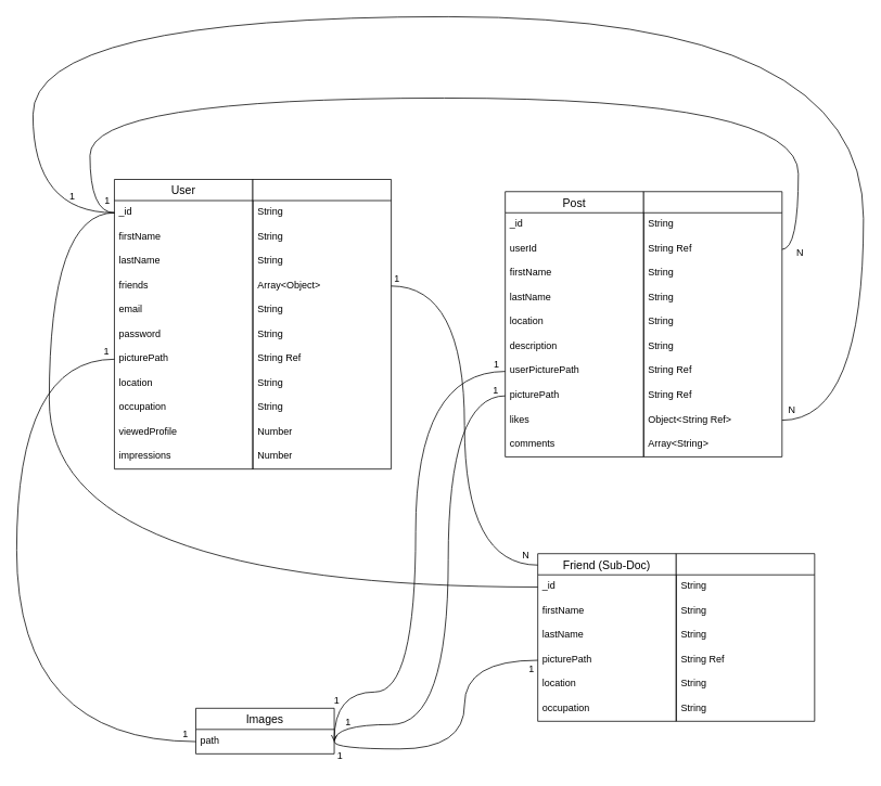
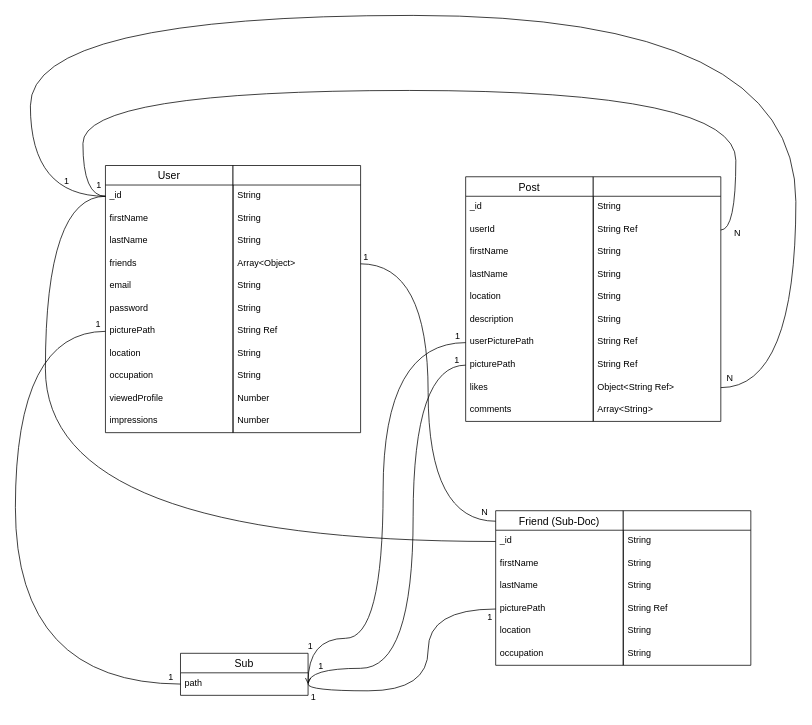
  <mxCell id="0" />
  <mxCell id="1" parent="0" />
  <mxCell id="2" value="User" style="swimlane;fontStyle=0;childLayout=stackLayout;horizontal=1;startSize=26;horizontalStack=0;resizeParent=1;resizeParentMax=0;resizeLast=0;collapsible=1;marginBottom=0;align=center;fontSize=14;" vertex="1" parent="1"><mxGeometry x="140" y="220" width="170" height="356" as="geometry"><mxRectangle x="320" y="560" width="60" height="30" as="alternateBounds" /></mxGeometry></mxCell>
  <mxCell id="3" value="_id" style="text;strokeColor=none;fillColor=none;spacingLeft=4;spacingRight=4;overflow=hidden;rotatable=0;points=[[0,0.5],[1,0.5]];portConstraint=eastwest;fontSize=12;" vertex="1" parent="2"><mxGeometry y="26" width="170" height="30" as="geometry" /></mxCell>
  <mxCell id="4" value="firstName" style="text;strokeColor=none;fillColor=none;spacingLeft=4;spacingRight=4;overflow=hidden;rotatable=0;points=[[0,0.5],[1,0.5]];portConstraint=eastwest;fontSize=12;" vertex="1" parent="2"><mxGeometry y="56" width="170" height="30" as="geometry" /></mxCell>
  <mxCell id="5" value="lastName    " style="text;strokeColor=none;fillColor=none;spacingLeft=4;spacingRight=4;overflow=hidden;rotatable=0;points=[[0,0.5],[1,0.5]];portConstraint=eastwest;fontSize=12;" vertex="1" parent="2"><mxGeometry y="86" width="170" height="30" as="geometry" /></mxCell>
  <mxCell id="6" value="friends" style="text;strokeColor=none;fillColor=none;spacingLeft=4;spacingRight=4;overflow=hidden;rotatable=0;points=[[0,0.5],[1,0.5]];portConstraint=eastwest;fontSize=12;" vertex="1" parent="2"><mxGeometry y="116" width="170" height="30" as="geometry" /></mxCell>
  <mxCell id="7" value="email" style="text;strokeColor=none;fillColor=none;spacingLeft=4;spacingRight=4;overflow=hidden;rotatable=0;points=[[0,0.5],[1,0.5]];portConstraint=eastwest;fontSize=12;" vertex="1" parent="2"><mxGeometry y="146" width="170" height="30" as="geometry" /></mxCell>
  <mxCell id="8" value="password" style="text;strokeColor=none;fillColor=none;spacingLeft=4;spacingRight=4;overflow=hidden;rotatable=0;points=[[0,0.5],[1,0.5]];portConstraint=eastwest;fontSize=12;" vertex="1" parent="2"><mxGeometry y="176" width="170" height="30" as="geometry" /></mxCell>
  <mxCell id="9" value="picturePath" style="text;strokeColor=none;fillColor=none;spacingLeft=4;spacingRight=4;overflow=hidden;rotatable=0;points=[[0,0.5],[1,0.5]];portConstraint=eastwest;fontSize=12;" vertex="1" parent="2"><mxGeometry y="206" width="170" height="30" as="geometry" /></mxCell>
  <mxCell id="10" value="location" style="text;strokeColor=none;fillColor=none;spacingLeft=4;spacingRight=4;overflow=hidden;rotatable=0;points=[[0,0.5],[1,0.5]];portConstraint=eastwest;fontSize=12;" vertex="1" parent="2"><mxGeometry y="236" width="170" height="30" as="geometry" /></mxCell>
  <mxCell id="11" value="occupation" style="text;strokeColor=none;fillColor=none;spacingLeft=4;spacingRight=4;overflow=hidden;rotatable=0;points=[[0,0.5],[1,0.5]];portConstraint=eastwest;fontSize=12;" vertex="1" parent="2"><mxGeometry y="266" width="170" height="30" as="geometry" /></mxCell>
  <mxCell id="12" value="viewedProfile" style="text;strokeColor=none;fillColor=none;spacingLeft=4;spacingRight=4;overflow=hidden;rotatable=0;points=[[0,0.5],[1,0.5]];portConstraint=eastwest;fontSize=12;" vertex="1" parent="2"><mxGeometry y="296" width="170" height="30" as="geometry" /></mxCell>
  <mxCell id="13" value="impressions" style="text;strokeColor=none;fillColor=none;spacingLeft=4;spacingRight=4;overflow=hidden;rotatable=0;points=[[0,0.5],[1,0.5]];portConstraint=eastwest;fontSize=12;" vertex="1" parent="2"><mxGeometry y="326" width="170" height="30" as="geometry" /></mxCell>
  <mxCell id="14" value="" style="swimlane;fontStyle=0;childLayout=stackLayout;horizontal=1;startSize=26;horizontalStack=0;resizeParent=1;resizeParentMax=0;resizeLast=0;collapsible=1;marginBottom=0;align=center;fontSize=14;" vertex="1" parent="1"><mxGeometry x="310" y="220" width="170" height="356" as="geometry"><mxRectangle x="320" y="560" width="60" height="30" as="alternateBounds" /></mxGeometry></mxCell>
  <mxCell id="15" value="String" style="text;strokeColor=none;fillColor=none;spacingLeft=4;spacingRight=4;overflow=hidden;rotatable=0;points=[[0,0.5],[1,0.5]];portConstraint=eastwest;fontSize=12;" vertex="1" parent="14"><mxGeometry y="26" width="170" height="30" as="geometry" /></mxCell>
  <mxCell id="16" value="String" style="text;strokeColor=none;fillColor=none;spacingLeft=4;spacingRight=4;overflow=hidden;rotatable=0;points=[[0,0.5],[1,0.5]];portConstraint=eastwest;fontSize=12;" vertex="1" parent="14"><mxGeometry y="56" width="170" height="30" as="geometry" /></mxCell>
  <mxCell id="17" value="String" style="text;strokeColor=none;fillColor=none;spacingLeft=4;spacingRight=4;overflow=hidden;rotatable=0;points=[[0,0.5],[1,0.5]];portConstraint=eastwest;fontSize=12;" vertex="1" parent="14"><mxGeometry y="86" width="170" height="30" as="geometry" /></mxCell>
  <mxCell id="18" value="Array&lt;Object&gt;" style="text;strokeColor=none;fillColor=none;spacingLeft=4;spacingRight=4;overflow=hidden;rotatable=0;points=[[0,0.5],[1,0.5]];portConstraint=eastwest;fontSize=12;" vertex="1" parent="14"><mxGeometry y="116" width="170" height="30" as="geometry" /></mxCell>
  <mxCell id="19" value="String" style="text;strokeColor=none;fillColor=none;spacingLeft=4;spacingRight=4;overflow=hidden;rotatable=0;points=[[0,0.5],[1,0.5]];portConstraint=eastwest;fontSize=12;" vertex="1" parent="14"><mxGeometry y="146" width="170" height="30" as="geometry" /></mxCell>
  <mxCell id="20" value="String" style="text;strokeColor=none;fillColor=none;spacingLeft=4;spacingRight=4;overflow=hidden;rotatable=0;points=[[0,0.5],[1,0.5]];portConstraint=eastwest;fontSize=12;" vertex="1" parent="14"><mxGeometry y="176" width="170" height="30" as="geometry" /></mxCell>
  <mxCell id="21" value="String Ref" style="text;strokeColor=none;fillColor=none;spacingLeft=4;spacingRight=4;overflow=hidden;rotatable=0;points=[[0,0.5],[1,0.5]];portConstraint=eastwest;fontSize=12;" vertex="1" parent="14"><mxGeometry y="206" width="170" height="30" as="geometry" /></mxCell>
  <mxCell id="22" value="String" style="text;strokeColor=none;fillColor=none;spacingLeft=4;spacingRight=4;overflow=hidden;rotatable=0;points=[[0,0.5],[1,0.5]];portConstraint=eastwest;fontSize=12;" vertex="1" parent="14"><mxGeometry y="236" width="170" height="30" as="geometry" /></mxCell>
  <mxCell id="23" value="String" style="text;strokeColor=none;fillColor=none;spacingLeft=4;spacingRight=4;overflow=hidden;rotatable=0;points=[[0,0.5],[1,0.5]];portConstraint=eastwest;fontSize=12;" vertex="1" parent="14"><mxGeometry y="266" width="170" height="30" as="geometry" /></mxCell>
  <mxCell id="24" value="Number" style="text;strokeColor=none;fillColor=none;spacingLeft=4;spacingRight=4;overflow=hidden;rotatable=0;points=[[0,0.5],[1,0.5]];portConstraint=eastwest;fontSize=12;" vertex="1" parent="14"><mxGeometry y="296" width="170" height="30" as="geometry" /></mxCell>
  <mxCell id="25" value="Number" style="text;strokeColor=none;fillColor=none;spacingLeft=4;spacingRight=4;overflow=hidden;rotatable=0;points=[[0,0.5],[1,0.5]];portConstraint=eastwest;fontSize=12;" vertex="1" parent="14"><mxGeometry y="326" width="170" height="30" as="geometry" /></mxCell>
  <mxCell id="26" value="Post" style="swimlane;fontStyle=0;childLayout=stackLayout;horizontal=1;startSize=26;horizontalStack=0;resizeParent=1;resizeParentMax=0;resizeLast=0;collapsible=1;marginBottom=0;align=center;fontSize=14;" vertex="1" parent="1"><mxGeometry x="620" y="235" width="170" height="326" as="geometry"><mxRectangle x="320" y="560" width="60" height="30" as="alternateBounds" /></mxGeometry></mxCell>
  <mxCell id="27" value="_id" style="text;strokeColor=none;fillColor=none;spacingLeft=4;spacingRight=4;overflow=hidden;rotatable=0;points=[[0,0.5],[1,0.5]];portConstraint=eastwest;fontSize=12;" vertex="1" parent="26"><mxGeometry y="26" width="170" height="30" as="geometry" /></mxCell>
  <mxCell id="28" value="userId" style="text;strokeColor=none;fillColor=none;spacingLeft=4;spacingRight=4;overflow=hidden;rotatable=0;points=[[0,0.5],[1,0.5]];portConstraint=eastwest;fontSize=12;" vertex="1" parent="26"><mxGeometry y="56" width="170" height="30" as="geometry" /></mxCell>
  <mxCell id="29" value="firstName" style="text;strokeColor=none;fillColor=none;spacingLeft=4;spacingRight=4;overflow=hidden;rotatable=0;points=[[0,0.5],[1,0.5]];portConstraint=eastwest;fontSize=12;" vertex="1" parent="26"><mxGeometry y="86" width="170" height="30" as="geometry" /></mxCell>
  <mxCell id="30" value="lastName" style="text;strokeColor=none;fillColor=none;spacingLeft=4;spacingRight=4;overflow=hidden;rotatable=0;points=[[0,0.5],[1,0.5]];portConstraint=eastwest;fontSize=12;" vertex="1" parent="26"><mxGeometry y="116" width="170" height="30" as="geometry" /></mxCell>
  <mxCell id="31" value="location" style="text;strokeColor=none;fillColor=none;spacingLeft=4;spacingRight=4;overflow=hidden;rotatable=0;points=[[0,0.5],[1,0.5]];portConstraint=eastwest;fontSize=12;" vertex="1" parent="26"><mxGeometry y="146" width="170" height="30" as="geometry" /></mxCell>
  <mxCell id="32" value="description" style="text;strokeColor=none;fillColor=none;spacingLeft=4;spacingRight=4;overflow=hidden;rotatable=0;points=[[0,0.5],[1,0.5]];portConstraint=eastwest;fontSize=12;" vertex="1" parent="26"><mxGeometry y="176" width="170" height="30" as="geometry" /></mxCell>
  <mxCell id="33" value="userPicturePath" style="text;strokeColor=none;fillColor=none;spacingLeft=4;spacingRight=4;overflow=hidden;rotatable=0;points=[[0,0.5],[1,0.5]];portConstraint=eastwest;fontSize=12;" vertex="1" parent="26"><mxGeometry y="206" width="170" height="30" as="geometry" /></mxCell>
  <mxCell id="34" value="picturePath" style="text;strokeColor=none;fillColor=none;spacingLeft=4;spacingRight=4;overflow=hidden;rotatable=0;points=[[0,0.5],[1,0.5]];portConstraint=eastwest;fontSize=12;" vertex="1" parent="26"><mxGeometry y="236" width="170" height="30" as="geometry" /></mxCell>
  <mxCell id="35" value="likes" style="text;strokeColor=none;fillColor=none;spacingLeft=4;spacingRight=4;overflow=hidden;rotatable=0;points=[[0,0.5],[1,0.5]];portConstraint=eastwest;fontSize=12;" vertex="1" parent="26"><mxGeometry y="266" width="170" height="30" as="geometry" /></mxCell>
  <mxCell id="36" value="comments" style="text;strokeColor=none;fillColor=none;spacingLeft=4;spacingRight=4;overflow=hidden;rotatable=0;points=[[0,0.5],[1,0.5]];portConstraint=eastwest;fontSize=12;" vertex="1" parent="26"><mxGeometry y="296" width="170" height="30" as="geometry" /></mxCell>
  <mxCell id="37" value="" style="swimlane;fontStyle=0;childLayout=stackLayout;horizontal=1;startSize=26;horizontalStack=0;resizeParent=1;resizeParentMax=0;resizeLast=0;collapsible=1;marginBottom=0;align=center;fontSize=14;" vertex="1" parent="1"><mxGeometry x="790" y="235" width="170" height="326" as="geometry"><mxRectangle x="320" y="560" width="60" height="30" as="alternateBounds" /></mxGeometry></mxCell>
  <mxCell id="38" value="String" style="text;strokeColor=none;fillColor=none;spacingLeft=4;spacingRight=4;overflow=hidden;rotatable=0;points=[[0,0.5],[1,0.5]];portConstraint=eastwest;fontSize=12;" vertex="1" parent="37"><mxGeometry y="26" width="170" height="30" as="geometry" /></mxCell>
  <mxCell id="39" value="String Ref" style="text;strokeColor=none;fillColor=none;spacingLeft=4;spacingRight=4;overflow=hidden;rotatable=0;points=[[0,0.5],[1,0.5]];portConstraint=eastwest;fontSize=12;" vertex="1" parent="37"><mxGeometry y="56" width="170" height="30" as="geometry" /></mxCell>
  <mxCell id="40" value="String" style="text;strokeColor=none;fillColor=none;spacingLeft=4;spacingRight=4;overflow=hidden;rotatable=0;points=[[0,0.5],[1,0.5]];portConstraint=eastwest;fontSize=12;" vertex="1" parent="37"><mxGeometry y="86" width="170" height="30" as="geometry" /></mxCell>
  <mxCell id="41" value="String" style="text;strokeColor=none;fillColor=none;spacingLeft=4;spacingRight=4;overflow=hidden;rotatable=0;points=[[0,0.5],[1,0.5]];portConstraint=eastwest;fontSize=12;" vertex="1" parent="37"><mxGeometry y="116" width="170" height="30" as="geometry" /></mxCell>
  <mxCell id="42" value="String" style="text;strokeColor=none;fillColor=none;spacingLeft=4;spacingRight=4;overflow=hidden;rotatable=0;points=[[0,0.5],[1,0.5]];portConstraint=eastwest;fontSize=12;" vertex="1" parent="37"><mxGeometry y="146" width="170" height="30" as="geometry" /></mxCell>
  <mxCell id="43" value="String" style="text;strokeColor=none;fillColor=none;spacingLeft=4;spacingRight=4;overflow=hidden;rotatable=0;points=[[0,0.5],[1,0.5]];portConstraint=eastwest;fontSize=12;" vertex="1" parent="37"><mxGeometry y="176" width="170" height="30" as="geometry" /></mxCell>
  <mxCell id="44" value="String Ref" style="text;strokeColor=none;fillColor=none;spacingLeft=4;spacingRight=4;overflow=hidden;rotatable=0;points=[[0,0.5],[1,0.5]];portConstraint=eastwest;fontSize=12;" vertex="1" parent="37"><mxGeometry y="206" width="170" height="30" as="geometry" /></mxCell>
  <mxCell id="45" value="String Ref" style="text;strokeColor=none;fillColor=none;spacingLeft=4;spacingRight=4;overflow=hidden;rotatable=0;points=[[0,0.5],[1,0.5]];portConstraint=eastwest;fontSize=12;" vertex="1" parent="37"><mxGeometry y="236" width="170" height="30" as="geometry" /></mxCell>
  <mxCell id="46" value="Object&lt;String Ref&gt;" style="text;strokeColor=none;fillColor=none;spacingLeft=4;spacingRight=4;overflow=hidden;rotatable=0;points=[[0,0.5],[1,0.5]];portConstraint=eastwest;fontSize=12;" vertex="1" parent="37"><mxGeometry y="266" width="170" height="30" as="geometry" /></mxCell>
  <mxCell id="47" value="Array&lt;String&gt;" style="text;strokeColor=none;fillColor=none;spacingLeft=4;spacingRight=4;overflow=hidden;rotatable=0;points=[[0,0.5],[1,0.5]];portConstraint=eastwest;fontSize=12;" vertex="1" parent="37"><mxGeometry y="296" width="170" height="30" as="geometry" /></mxCell>
  <mxCell id="48" value="Friend (Sub-Doc)" style="swimlane;fontStyle=0;childLayout=stackLayout;horizontal=1;startSize=26;horizontalStack=0;resizeParent=1;resizeParentMax=0;resizeLast=0;collapsible=1;marginBottom=0;align=center;fontSize=14;" vertex="1" parent="1"><mxGeometry x="660" y="680" width="170" height="206" as="geometry"><mxRectangle x="320" y="560" width="60" height="30" as="alternateBounds" /></mxGeometry></mxCell>
  <mxCell id="49" value="_id" style="text;strokeColor=none;fillColor=none;spacingLeft=4;spacingRight=4;overflow=hidden;rotatable=0;points=[[0,0.5],[1,0.5]];portConstraint=eastwest;fontSize=12;" vertex="1" parent="48"><mxGeometry y="26" width="170" height="30" as="geometry" /></mxCell>
  <mxCell id="50" value="firstName" style="text;strokeColor=none;fillColor=none;spacingLeft=4;spacingRight=4;overflow=hidden;rotatable=0;points=[[0,0.5],[1,0.5]];portConstraint=eastwest;fontSize=12;" vertex="1" parent="48"><mxGeometry y="56" width="170" height="30" as="geometry" /></mxCell>
  <mxCell id="51" value="lastName" style="text;strokeColor=none;fillColor=none;spacingLeft=4;spacingRight=4;overflow=hidden;rotatable=0;points=[[0,0.5],[1,0.5]];portConstraint=eastwest;fontSize=12;" vertex="1" parent="48"><mxGeometry y="86" width="170" height="30" as="geometry" /></mxCell>
  <mxCell id="52" value="picturePath" style="text;strokeColor=none;fillColor=none;spacingLeft=4;spacingRight=4;overflow=hidden;rotatable=0;points=[[0,0.5],[1,0.5]];portConstraint=eastwest;fontSize=12;" vertex="1" parent="48"><mxGeometry y="116" width="170" height="30" as="geometry" /></mxCell>
  <mxCell id="53" value="location" style="text;strokeColor=none;fillColor=none;spacingLeft=4;spacingRight=4;overflow=hidden;rotatable=0;points=[[0,0.5],[1,0.5]];portConstraint=eastwest;fontSize=12;" vertex="1" parent="48"><mxGeometry y="146" width="170" height="30" as="geometry" /></mxCell>
  <mxCell id="54" value="occupation" style="text;strokeColor=none;fillColor=none;spacingLeft=4;spacingRight=4;overflow=hidden;rotatable=0;points=[[0,0.5],[1,0.5]];portConstraint=eastwest;fontSize=12;" vertex="1" parent="48"><mxGeometry y="176" width="170" height="30" as="geometry" /></mxCell>
  <mxCell id="55" value="" style="swimlane;fontStyle=0;childLayout=stackLayout;horizontal=1;startSize=26;horizontalStack=0;resizeParent=1;resizeParentMax=0;resizeLast=0;collapsible=1;marginBottom=0;align=center;fontSize=14;" vertex="1" parent="1"><mxGeometry x="830" y="680" width="170" height="206" as="geometry"><mxRectangle x="320" y="560" width="60" height="30" as="alternateBounds" /></mxGeometry></mxCell>
  <mxCell id="56" value="String" style="text;strokeColor=none;fillColor=none;spacingLeft=4;spacingRight=4;overflow=hidden;rotatable=0;points=[[0,0.5],[1,0.5]];portConstraint=eastwest;fontSize=12;" vertex="1" parent="55"><mxGeometry y="26" width="170" height="30" as="geometry" /></mxCell>
  <mxCell id="57" value="String" style="text;strokeColor=none;fillColor=none;spacingLeft=4;spacingRight=4;overflow=hidden;rotatable=0;points=[[0,0.5],[1,0.5]];portConstraint=eastwest;fontSize=12;" vertex="1" parent="55"><mxGeometry y="56" width="170" height="30" as="geometry" /></mxCell>
  <mxCell id="58" value="String" style="text;strokeColor=none;fillColor=none;spacingLeft=4;spacingRight=4;overflow=hidden;rotatable=0;points=[[0,0.5],[1,0.5]];portConstraint=eastwest;fontSize=12;" vertex="1" parent="55"><mxGeometry y="86" width="170" height="30" as="geometry" /></mxCell>
  <mxCell id="59" value="String Ref" style="text;strokeColor=none;fillColor=none;spacingLeft=4;spacingRight=4;overflow=hidden;rotatable=0;points=[[0,0.5],[1,0.5]];portConstraint=eastwest;fontSize=12;" vertex="1" parent="55"><mxGeometry y="116" width="170" height="30" as="geometry" /></mxCell>
  <mxCell id="60" value="String" style="text;strokeColor=none;fillColor=none;spacingLeft=4;spacingRight=4;overflow=hidden;rotatable=0;points=[[0,0.5],[1,0.5]];portConstraint=eastwest;fontSize=12;" vertex="1" parent="55"><mxGeometry y="146" width="170" height="30" as="geometry" /></mxCell>
  <mxCell id="61" value="String" style="text;strokeColor=none;fillColor=none;spacingLeft=4;spacingRight=4;overflow=hidden;rotatable=0;points=[[0,0.5],[1,0.5]];portConstraint=eastwest;fontSize=12;" vertex="1" parent="55"><mxGeometry y="176" width="170" height="30" as="geometry" /></mxCell>
- <mxCell id="62" value="Images" style="swimlane;fontStyle=0;childLayout=stackLayout;horizontal=1;startSize=26;horizontalStack=0;resizeParent=1;resizeParentMax=0;resizeLast=0;collapsible=1;marginBottom=0;align=center;fontSize=14;" vertex="1" parent="1"><mxGeometry x="240" y="870" width="170" height="56" as="geometry"><mxRectangle x="320" y="560" width="60" height="30" as="alternateBounds" /></mxGeometry></mxCell>
+ <mxCell id="62" value="Sub" style="swimlane;fontStyle=0;childLayout=stackLayout;horizontal=1;startSize=26;horizontalStack=0;resizeParent=1;resizeParentMax=0;resizeLast=0;collapsible=1;marginBottom=0;align=center;fontSize=14;" vertex="1" parent="1"><mxGeometry x="240" y="870" width="170" height="56" as="geometry"><mxRectangle x="320" y="560" width="60" height="30" as="alternateBounds" /></mxGeometry></mxCell>
  <mxCell id="63" value="path" style="text;strokeColor=none;fillColor=none;spacingLeft=4;spacingRight=4;overflow=hidden;rotatable=0;points=[[0,0.5],[1,0.5]];portConstraint=eastwest;fontSize=12;" vertex="1" parent="62"><mxGeometry y="26" width="170" height="30" as="geometry" /></mxCell>
  <mxCell id="64" style="edgeStyle=orthogonalEdgeStyle;rounded=0;orthogonalLoop=1;jettySize=auto;html=1;entryX=1;entryY=0.5;entryDx=0;entryDy=0;endArrow=none;endFill=0;curved=1;exitX=0;exitY=0.5;exitDx=0;exitDy=0;" edge="1" parent="1" source="3" target="39"><mxGeometry relative="1" as="geometry"><Array as="points"><mxPoint y="261" x="110" /><mxPoint y="120" x="110" /><mxPoint x="980" y="120" /><mxPoint x="980" y="306" /></Array></mxGeometry></mxCell>
  <mxCell id="65" style="edgeStyle=orthogonalEdgeStyle;curved=1;rounded=0;orthogonalLoop=1;jettySize=auto;html=1;entryX=1;entryY=0.5;entryDx=0;entryDy=0;endArrow=none;endFill=0;exitX=0;exitY=0.5;exitDx=0;exitDy=0;" edge="1" parent="1" source="3" target="46"><mxGeometry relative="1" as="geometry"><Array as="points"><mxPoint x="40" y="261" /><mxPoint x="40" y="20" /><mxPoint x="1060" y="20" /><mxPoint x="1060" y="516" /></Array></mxGeometry></mxCell>
  <mxCell id="66" style="edgeStyle=orthogonalEdgeStyle;curved=1;rounded=0;orthogonalLoop=1;jettySize=auto;html=1;entryX=0;entryY=0.5;entryDx=0;entryDy=0;endArrow=none;endFill=0;exitX=0;exitY=0.5;exitDx=0;exitDy=0;" edge="1" parent="1" source="3" target="49"><mxGeometry relative="1" as="geometry"><Array as="points"><mxPoint x="60" y="261" /><mxPoint x="60" y="721" /></Array></mxGeometry></mxCell>
  <mxCell id="67" style="edgeStyle=orthogonalEdgeStyle;curved=1;rounded=0;orthogonalLoop=1;jettySize=auto;html=1;entryX=0;entryY=0.5;entryDx=0;entryDy=0;endArrow=none;endFill=0;exitX=0;exitY=0.5;exitDx=0;exitDy=0;" edge="1" parent="1" source="9" target="63"><mxGeometry relative="1" as="geometry"><Array as="points"><mxPoint x="20" y="441" /><mxPoint x="20" y="910" /></Array></mxGeometry></mxCell>
  <mxCell id="68" style="edgeStyle=orthogonalEdgeStyle;curved=1;rounded=0;orthogonalLoop=1;jettySize=auto;html=1;exitX=0;exitY=0.5;exitDx=0;exitDy=0;entryX=1;entryY=0.5;entryDx=0;entryDy=0;endArrow=open;endFill=0;" edge="1" parent="1" source="33" target="63"><mxGeometry relative="1" as="geometry"><Array as="points"><mxPoint x="510" y="456" /><mxPoint x="510" y="850" /><mxPoint x="410" y="850" /></Array></mxGeometry></mxCell>
  <mxCell id="69" style="edgeStyle=orthogonalEdgeStyle;curved=1;rounded=0;orthogonalLoop=1;jettySize=auto;html=1;exitX=0;exitY=0.5;exitDx=0;exitDy=0;entryX=1;entryY=0.5;entryDx=0;entryDy=0;endArrow=none;endFill=0;" edge="1" parent="1" source="34" target="63"><mxGeometry relative="1" as="geometry"><Array as="points"><mxPoint x="550" y="486" /><mxPoint x="550" y="890" /><mxPoint x="410" y="890" /></Array></mxGeometry></mxCell>
  <mxCell id="70" style="edgeStyle=orthogonalEdgeStyle;curved=1;rounded=0;orthogonalLoop=1;jettySize=auto;html=1;entryX=1;entryY=0.5;entryDx=0;entryDy=0;endArrow=none;endFill=0;exitX=0;exitY=0.5;exitDx=0;exitDy=0;" edge="1" parent="1" source="52" target="63"><mxGeometry relative="1" as="geometry"><Array as="points"><mxPoint x="570" y="811" /><mxPoint x="570" y="920" /><mxPoint x="410" y="920" /></Array></mxGeometry></mxCell>
  <mxCell id="71" style="edgeStyle=orthogonalEdgeStyle;curved=1;rounded=0;orthogonalLoop=1;jettySize=auto;html=1;entryX=0;entryY=0.068;entryDx=0;entryDy=0;entryPerimeter=0;endArrow=none;endFill=0;" edge="1" parent="1" source="18" target="48"><mxGeometry relative="1" as="geometry" /></mxCell>
  <mxCell id="72" value="1" style="text;html=1;align=center;verticalAlign=middle;resizable=0;points=[];autosize=1;strokeColor=none;fillColor=none;" vertex="1" parent="1"><mxGeometry x="472" y="328" width="30" height="30" as="geometry" /></mxCell>
  <mxCell id="73" value="N" style="text;html=1;align=center;verticalAlign=middle;resizable=0;points=[];autosize=1;strokeColor=none;fillColor=none;" vertex="1" parent="1"><mxGeometry x="630" y="667" width="30" height="30" as="geometry" /></mxCell>
  <mxCell id="74" value="1" style="text;html=1;align=center;verticalAlign=middle;resizable=0;points=[];autosize=1;strokeColor=none;fillColor=none;" vertex="1" parent="1"><mxGeometry x="637" y="807" width="30" height="30" as="geometry" /></mxCell>
  <mxCell id="75" value="1" style="text;html=1;align=center;verticalAlign=middle;resizable=0;points=[];autosize=1;strokeColor=none;fillColor=none;" vertex="1" parent="1"><mxGeometry x="402" y="914" width="30" height="30" as="geometry" /></mxCell>
  <mxCell id="76" value="1" style="text;html=1;align=center;verticalAlign=middle;resizable=0;points=[];autosize=1;strokeColor=none;fillColor=none;" vertex="1" parent="1"><mxGeometry x="398" y="846" width="30" height="30" as="geometry" /></mxCell>
  <mxCell id="77" value="1" style="text;html=1;align=center;verticalAlign=middle;resizable=0;points=[];autosize=1;strokeColor=none;fillColor=none;" vertex="1" parent="1"><mxGeometry x="594" y="433" width="30" height="30" as="geometry" /></mxCell>
  <mxCell id="78" value="1" style="text;html=1;align=center;verticalAlign=middle;resizable=0;points=[];autosize=1;strokeColor=none;fillColor=none;" vertex="1" parent="1"><mxGeometry x="115" y="417" width="30" height="30" as="geometry" /></mxCell>
  <mxCell id="79" value="1" style="text;html=1;align=center;verticalAlign=middle;resizable=0;points=[];autosize=1;strokeColor=none;fillColor=none;" vertex="1" parent="1"><mxGeometry x="212" y="887" width="30" height="30" as="geometry" /></mxCell>
  <mxCell id="80" value="1" style="text;html=1;align=center;verticalAlign=middle;resizable=0;points=[];autosize=1;strokeColor=none;fillColor=none;" vertex="1" parent="1"><mxGeometry x="116" y="232" width="30" height="30" as="geometry" /></mxCell>
  <mxCell id="81" value="N" style="text;html=1;align=center;verticalAlign=middle;resizable=0;points=[];autosize=1;strokeColor=none;fillColor=none;" vertex="1" parent="1"><mxGeometry x="967" y="295" width="30" height="30" as="geometry" /></mxCell>
  <mxCell id="82" value="1" style="text;html=1;align=center;verticalAlign=middle;resizable=0;points=[];autosize=1;strokeColor=none;fillColor=none;" vertex="1" parent="1"><mxGeometry x="73" y="226" width="30" height="30" as="geometry" /></mxCell>
  <mxCell id="83" value="N" style="text;html=1;align=center;verticalAlign=middle;resizable=0;points=[];autosize=1;strokeColor=none;fillColor=none;" vertex="1" parent="1"><mxGeometry x="957" y="489" width="30" height="30" as="geometry" /></mxCell>
  <mxCell id="84" value="1" style="text;html=1;align=center;verticalAlign=middle;resizable=0;points=[];autosize=1;strokeColor=none;fillColor=none;" vertex="1" parent="1"><mxGeometry x="593" y="465" width="30" height="30" as="geometry" /></mxCell>
  <mxCell id="85" value="1" style="text;html=1;align=center;verticalAlign=middle;resizable=0;points=[];autosize=1;strokeColor=none;fillColor=none;" vertex="1" parent="1"><mxGeometry x="412" y="872" width="30" height="30" as="geometry" /></mxCell>
